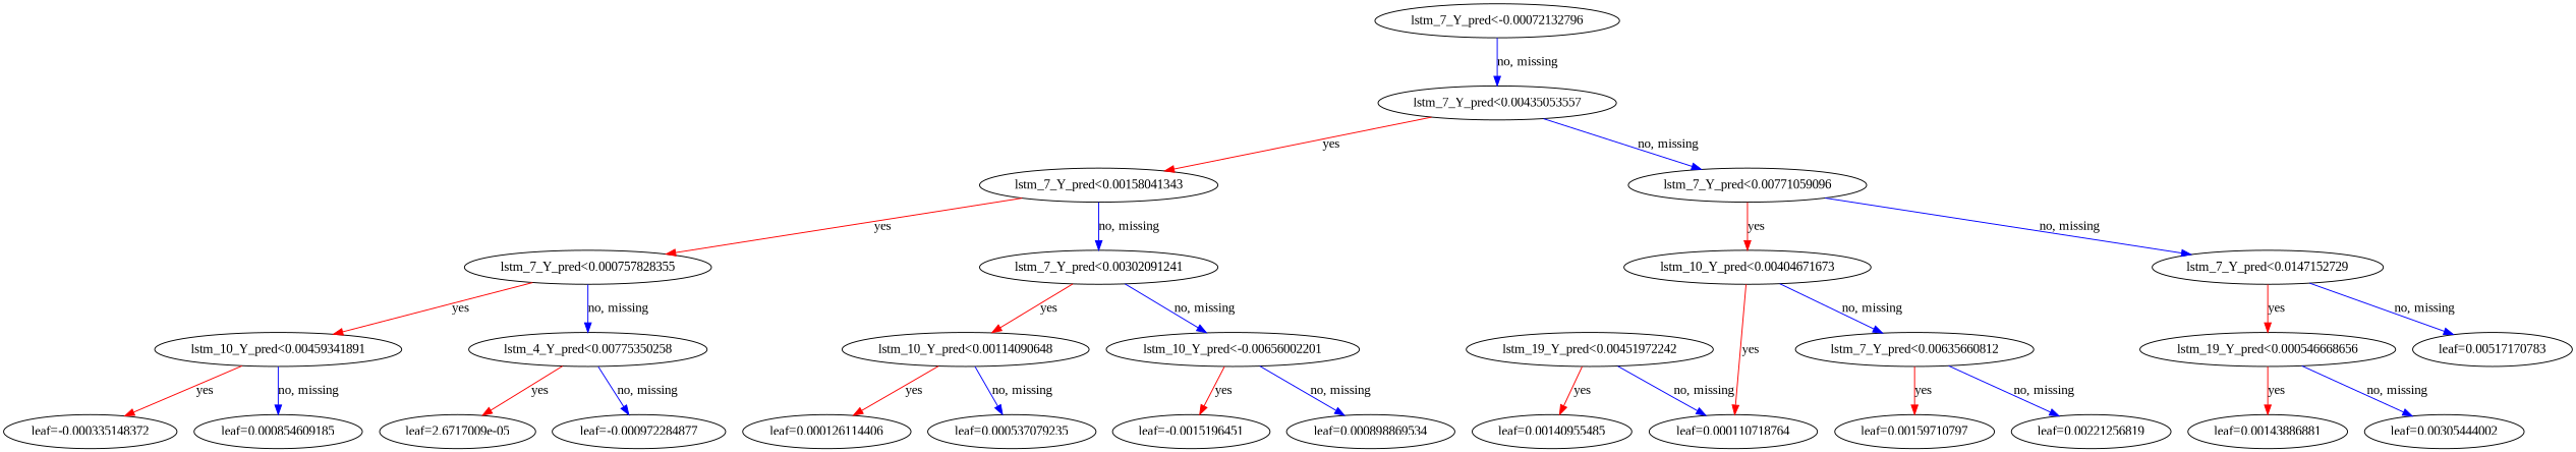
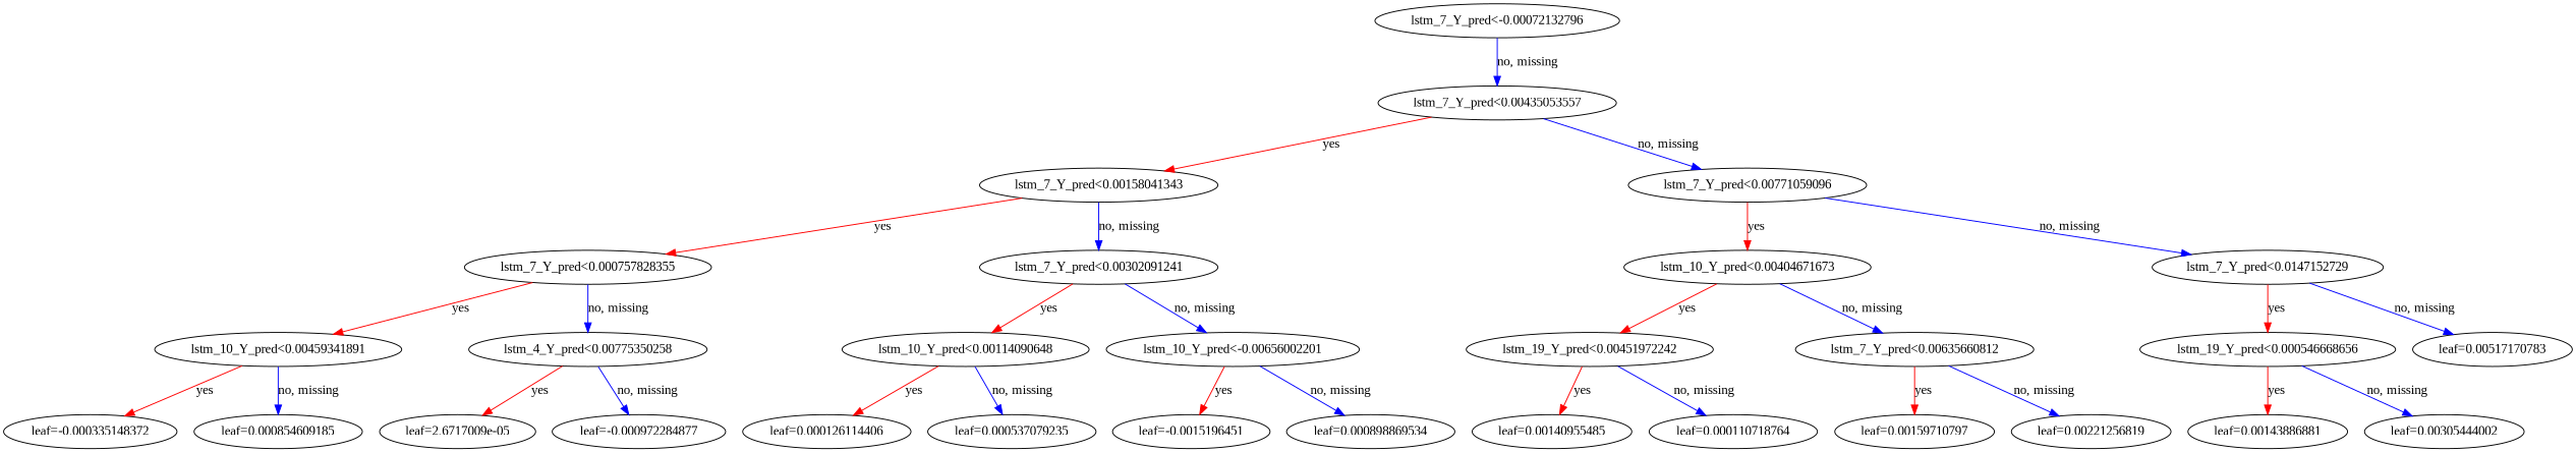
  digraph {
    fontname="Liberation Serif"
    rankdir=TB
    node [fontname="Liberation Serif"]
    edge [color="#0000FF" fontname="Liberation Serif"]
    n1 [label="lstm_7_Y_pred<-0.00072132796"]
    n2 [label="lstm_7_Y_pred<0.00435053557"]
    n3 [label="lstm_7_Y_pred<0.00158041343"]
    n4 [label="lstm_7_Y_pred<0.00771059096"]
    n5 [label="lstm_7_Y_pred<0.000757828355"]
    n6 [label="lstm_7_Y_pred<0.00302091241"]
    n7 [label="lstm_10_Y_pred<0.00404671673"]
    n8 [label="lstm_7_Y_pred<0.0147152729"]
    n9 [label="lstm_10_Y_pred<0.00459341891"]
    n10 [label="lstm_4_Y_pred<0.00775350258"]
    n11 [label="lstm_10_Y_pred<0.00114090648"]
    n12 [label="lstm_10_Y_pred<-0.00656002201"]
    n13 [label="lstm_19_Y_pred<0.00451972242"]
    n14 [label="lstm_7_Y_pred<0.00635660812"]
    n15 [label="lstm_19_Y_pred<0.000546668656"]
    n16 [label="leaf=0.00517170783"]
    n17 [label="leaf=-0.000335148372"]
    n18 [label="leaf=0.000854609185"]
    n19 [label="leaf=2.6717009e-05"]
    n20 [label="leaf=-0.000972284877"]
    n21 [label="leaf=0.000126114406"]
    n22 [label="leaf=0.000537079235"]
    n23 [label="leaf=-0.0015196451"]
    n24 [label="leaf=0.000898869534"]
    n25 [label="leaf=0.00140955485"]
    n26 [label="leaf=0.000110718764"]
    n27 [label="leaf=0.00159710797"]
    n28 [label="leaf=0.00221256819"]
    n29 [label="leaf=0.00143886881"]
    n30 [label="leaf=0.00305444002"]
    n1 -> n2 [label="no, missing"]
    n2 -> n3 [color="#FF0000" label=yes]
    n2 -> n4 [label="no, missing"]
    n3 -> n5 [color="#FF0000" label=yes]
    n3 -> n6 [label="no, missing"]
    n4 -> n7 [color="#FF0000" label=yes]
    n4 -> n8 [label="no, missing"]
    n5 -> n9 [color="#FF0000" label=yes]
    n5 -> n10 [label="no, missing"]
    n6 -> n11 [color="#FF0000" label=yes]
    n6 -> n12 [label="no, missing"]
-   n7 -> n26 [color="#FF0000" label=yes]
+   n7 -> n13 [color="#FF0000" label=yes]
    n7 -> n14 [label="no, missing"]
    n8 -> n15 [color="#FF0000" label=yes]
    n8 -> n16 [label="no, missing"]
    n9 -> n17 [color="#FF0000" label=yes]
    n9 -> n18 [label="no, missing"]
    n10 -> n19 [color="#FF0000" label=yes]
    n10 -> n20 [label="no, missing"]
    n11 -> n21 [color="#FF0000" label=yes]
    n11 -> n22 [label="no, missing"]
    n12 -> n23 [color="#FF0000" label=yes]
    n12 -> n24 [label="no, missing"]
    n13 -> n25 [color="#FF0000" label=yes]
    n13 -> n26 [label="no, missing"]
    n14 -> n27 [color="#FF0000" label=yes]
    n14 -> n28 [label="no, missing"]
    n15 -> n29 [color="#FF0000" label=yes]
    n15 -> n30 [label="no, missing"]
  }
